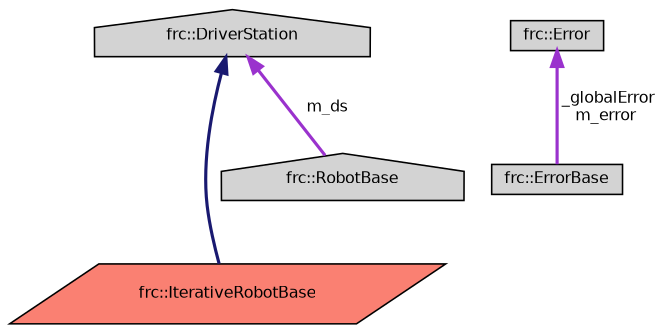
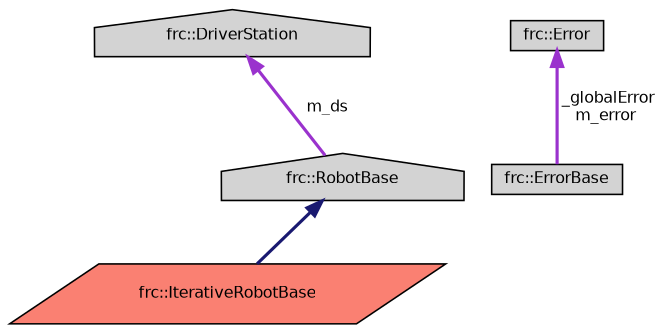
  digraph {
    node [color=black fillcolor=lightgrey fontname=Helvetica fontsize=10 shape=house style=filled]
    edge [color=darkorchid3 dir=back fontname=Helvetica fontsize=10 labelfontname=Helvetica labelfontsize=10 style=bold]
    n1 [fillcolor=salmon fontcolor=black height=0.2 label="frc::IterativeRobotBase" shape=parallelogram width=0.4]
    n2 [height=0.2 label="frc::RobotBase" width=0.4]
    n3 [height=0.2 label="frc::DriverStation" width=0.4]
    n4 [height=0.2 label="frc::ErrorBase" shape=box width=0.4]
    n5 [height=0.2 label="frc::Error" shape=box width=0.4]
-   n3 -> n1 [color=midnightblue]
+   n2 -> n1 [color=midnightblue]
    n3 -> n2 [label=" m_ds"]
    n5 -> n4 [label=" _globalError\nm_error"]
  }
